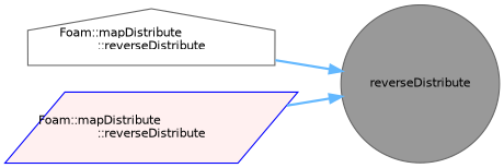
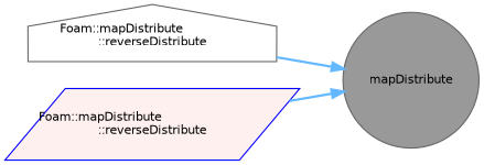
  digraph {
    rankdir=RL
    node [color=gray40 fontname=Helvetica fontsize=10 style=filled]
    edge [color=steelblue1 dir=back fontname=Helvetica fontsize=10 labelfontname=Helvetica labelfontsize=10 style=bold]
-   n1 [fillcolor=grey60 fontcolor=black height=0.2 label=reverseDistribute shape=circle width=0.4]
+   n1 [fillcolor=grey60 fontcolor=black height=0.2 label=mapDistribute shape=circle width=0.4]
    n2 [fillcolor=white height=0.2 label="Foam::mapDistribute\l::reverseDistribute" shape=house width=0.4]
    n3 [color=blue fillcolor="#FFF0F0" height=0.2 label="Foam::mapDistribute\l::reverseDistribute" shape=parallelogram width=0.4]
    n1 -> n2
    n1 -> n3
  }
